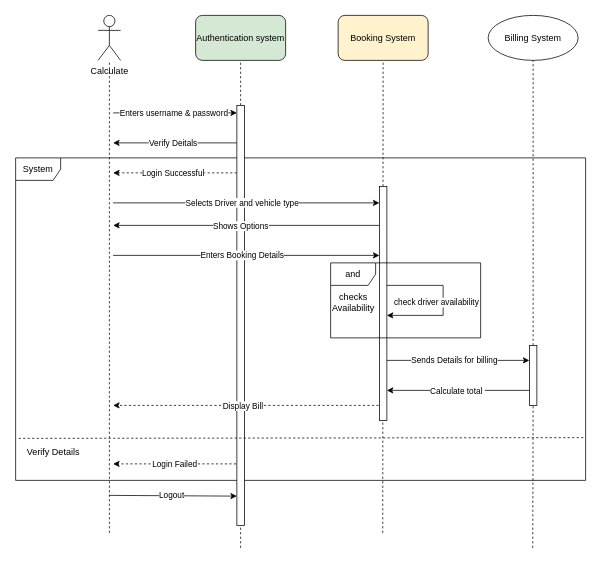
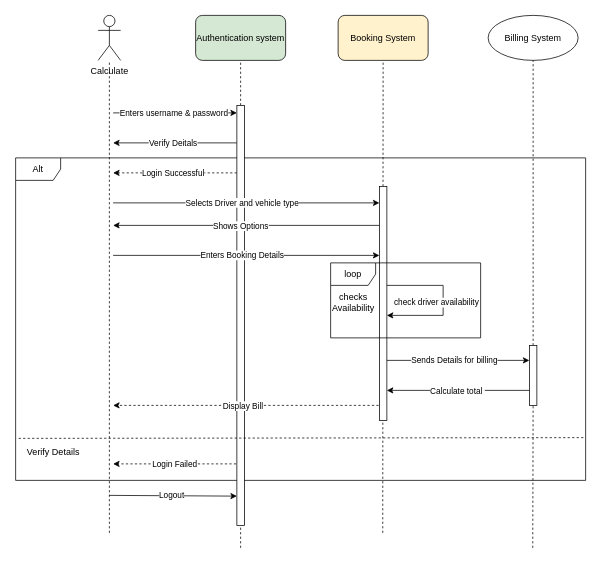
  <mxCell id="0" />
  <mxCell id="1" parent="0" />
  <mxCell id="2" value="Authentication system" style="rounded=1;whiteSpace=wrap;html=1;fillColor=#d5e8d4;" vertex="1" parent="1"><mxGeometry x="260" y="20" width="120" height="60" as="geometry" /></mxCell>
  <mxCell id="3" value="Booking System" style="rounded=1;whiteSpace=wrap;html=1;fillColor=#fff2cc;" vertex="1" parent="1"><mxGeometry x="450" y="20" width="120" height="60" as="geometry" /></mxCell>
  <mxCell id="4" value="Billing System" style="ellipse;whiteSpace=wrap;html=1;" vertex="1" parent="1"><mxGeometry x="650" y="20" width="120" height="60" as="geometry" /></mxCell>
  <mxCell id="5" value="Calculate" style="shape=umlActor;verticalLabelPosition=bottom;verticalAlign=top;html=1;outlineConnect=0;" vertex="1" parent="1"><mxGeometry x="130" y="20" width="30" height="60" as="geometry" /></mxCell>
  <mxCell id="6" value="" style="endArrow=none;dashed=1;html=1;rounded=0;" edge="1" parent="1" target="5"><mxGeometry width="50" height="50" relative="1" as="geometry"><mxPoint x="145" y="710" as="sourcePoint" /><mxPoint x="144.5" y="60" as="targetPoint" /></mxGeometry></mxCell>
  <mxCell id="7" value="" style="endArrow=none;dashed=1;html=1;rounded=0;entryX=0.5;entryY=1;entryDx=0;entryDy=0;" edge="1" parent="1" source="26" target="2"><mxGeometry width="50" height="50" relative="1" as="geometry"><mxPoint x="320" y="700" as="sourcePoint" /><mxPoint x="320" y="120" as="targetPoint" /></mxGeometry></mxCell>
  <mxCell id="8" value="" style="endArrow=none;dashed=1;html=1;rounded=0;entryX=0.5;entryY=1;entryDx=0;entryDy=0;" edge="1" parent="1" target="3"><mxGeometry width="50" height="50" relative="1" as="geometry"><mxPoint x="509.5" y="710" as="sourcePoint" /><mxPoint x="509.5" y="90" as="targetPoint" /></mxGeometry></mxCell>
  <mxCell id="9" value="" style="endArrow=none;dashed=1;html=1;rounded=0;entryX=0.5;entryY=1;entryDx=0;entryDy=0;" edge="1" parent="1" source="41" target="4"><mxGeometry width="50" height="50" relative="1" as="geometry"><mxPoint x="709.5" y="730" as="sourcePoint" /><mxPoint x="710" y="100" as="targetPoint" /></mxGeometry></mxCell>
  <mxCell id="10" value="" style="endArrow=classic;html=1;rounded=0;" edge="1" parent="1" target="26"><mxGeometry width="50" height="50" relative="1" as="geometry"><mxPoint x="150" y="150" as="sourcePoint" /><mxPoint x="310" y="150" as="targetPoint" /></mxGeometry></mxCell>
  <mxCell id="11" value="Enters username &amp;amp; password" style="edgeLabel;html=1;align=center;verticalAlign=middle;resizable=0;points=[];" vertex="1" connectable="0" parent="10"><mxGeometry x="-0.035" y="1" relative="1" as="geometry"><mxPoint as="offset" /></mxGeometry></mxCell>
  <mxCell id="12" value="" style="endArrow=classic;html=1;rounded=0;" edge="1" parent="1" source="26"><mxGeometry width="50" height="50" relative="1" as="geometry"><mxPoint x="320" y="190" as="sourcePoint" /><mxPoint x="150" y="190" as="targetPoint" /></mxGeometry></mxCell>
  <mxCell id="13" value="Verify Deitals" style="edgeLabel;html=1;align=center;verticalAlign=middle;resizable=0;points=[];" vertex="1" connectable="0" parent="12"><mxGeometry x="0.047" relative="1" as="geometry"><mxPoint as="offset" /></mxGeometry></mxCell>
- <mxCell id="14" value="System" style="shape=umlFrame;whiteSpace=wrap;html=1;pointerEvents=0;" vertex="1" parent="1"><mxGeometry x="20" y="210" width="760" height="430" as="geometry" /></mxCell>
+ <mxCell id="14" value="Alt" style="shape=umlFrame;whiteSpace=wrap;html=1;pointerEvents=0;" vertex="1" parent="1"><mxGeometry x="20" y="210" width="760" height="430" as="geometry" /></mxCell>
  <mxCell id="15" value="" style="endArrow=classic;html=1;rounded=0;dashed=1;" edge="1" parent="1" source="26"><mxGeometry width="50" height="50" relative="1" as="geometry"><mxPoint x="320" y="230" as="sourcePoint" /><mxPoint x="150" y="230" as="targetPoint" /></mxGeometry></mxCell>
  <mxCell id="16" value="Login Successful" style="edgeLabel;html=1;align=center;verticalAlign=middle;resizable=0;points=[];" vertex="1" connectable="0" parent="15"><mxGeometry x="0.047" relative="1" as="geometry"><mxPoint as="offset" /></mxGeometry></mxCell>
  <mxCell id="17" value="checks&lt;br&gt;Availability" style="text;html=1;align=center;verticalAlign=middle;resizable=0;points=[];autosize=1;strokeColor=none;fillColor=none;" vertex="1" parent="1"><mxGeometry x="430" y="383" width="80" height="40" as="geometry" /></mxCell>
  <mxCell id="18" value="" style="endArrow=classic;html=1;rounded=0;" edge="1" parent="1" target="41"><mxGeometry width="50" height="50" relative="1" as="geometry"><mxPoint x="510" y="480" as="sourcePoint" /><mxPoint x="700" y="480" as="targetPoint" /></mxGeometry></mxCell>
  <mxCell id="19" value="Sends Details for billing" style="edgeLabel;html=1;align=center;verticalAlign=middle;resizable=0;points=[];" vertex="1" connectable="0" parent="18"><mxGeometry x="-0.035" y="1" relative="1" as="geometry"><mxPoint as="offset" /></mxGeometry></mxCell>
  <mxCell id="20" value="" style="endArrow=classic;html=1;rounded=0;" edge="1" parent="1" target="36"><mxGeometry width="50" height="50" relative="1" as="geometry"><mxPoint x="710" y="520" as="sourcePoint" /><mxPoint x="520" y="520" as="targetPoint" /></mxGeometry></mxCell>
  <mxCell id="21" value="Calculate total&amp;nbsp;" style="edgeLabel;html=1;align=center;verticalAlign=middle;resizable=0;points=[];" vertex="1" connectable="0" parent="20"><mxGeometry x="0.047" relative="1" as="geometry"><mxPoint as="offset" /></mxGeometry></mxCell>
  <mxCell id="22" value="Verify Details" style="text;html=1;align=center;verticalAlign=middle;resizable=0;points=[];autosize=1;strokeColor=none;fillColor=none;" vertex="1" parent="1"><mxGeometry x="20" y="588" width="100" height="30" as="geometry" /></mxCell>
  <mxCell id="23" value="" style="endArrow=classic;html=1;rounded=0;dashed=1;" edge="1" parent="1"><mxGeometry width="50" height="50" relative="1" as="geometry"><mxPoint x="320" y="618" as="sourcePoint" /><mxPoint x="150" y="618" as="targetPoint" /></mxGeometry></mxCell>
  <mxCell id="24" value="Login Failed" style="edgeLabel;html=1;align=center;verticalAlign=middle;resizable=0;points=[];" vertex="1" connectable="0" parent="23"><mxGeometry x="0.047" relative="1" as="geometry"><mxPoint as="offset" /></mxGeometry></mxCell>
  <mxCell id="25" value="" style="endArrow=none;dashed=1;html=1;rounded=0;entryX=0.5;entryY=1;entryDx=0;entryDy=0;" edge="1" parent="1" target="26"><mxGeometry width="50" height="50" relative="1" as="geometry"><mxPoint x="320" y="730" as="sourcePoint" /><mxPoint x="320" y="80" as="targetPoint" /></mxGeometry></mxCell>
  <mxCell id="26" value="" style="html=1;points=[[0,0,0,0,5],[0,1,0,0,-5],[1,0,0,0,5],[1,1,0,0,-5]];perimeter=orthogonalPerimeter;outlineConnect=0;targetShapes=umlLifeline;portConstraint=eastwest;newEdgeStyle={&quot;curved&quot;:0,&quot;rounded&quot;:0};" vertex="1" parent="1"><mxGeometry x="315" y="140" width="10" height="560" as="geometry" /></mxCell>
  <mxCell id="27" value="" style="endArrow=classic;html=1;rounded=0;dashed=1;" edge="1" parent="1"><mxGeometry width="50" height="50" relative="1" as="geometry"><mxPoint x="510" y="540" as="sourcePoint" /><mxPoint x="150" y="540" as="targetPoint" /></mxGeometry></mxCell>
  <mxCell id="28" value="Display Bill" style="edgeLabel;html=1;align=center;verticalAlign=middle;resizable=0;points=[];" vertex="1" connectable="0" parent="27"><mxGeometry x="0.047" relative="1" as="geometry"><mxPoint as="offset" /></mxGeometry></mxCell>
  <mxCell id="29" value="" style="endArrow=classic;html=1;rounded=0;" edge="1" parent="1" target="36"><mxGeometry width="50" height="50" relative="1" as="geometry"><mxPoint x="150" y="340" as="sourcePoint" /><mxPoint x="510" y="340" as="targetPoint" /></mxGeometry></mxCell>
  <mxCell id="30" value="Enters Booking Details" style="edgeLabel;html=1;align=center;verticalAlign=middle;resizable=0;points=[];" vertex="1" connectable="0" parent="29"><mxGeometry x="-0.035" y="1" relative="1" as="geometry"><mxPoint as="offset" /></mxGeometry></mxCell>
  <mxCell id="31" value="" style="endArrow=classic;html=1;rounded=0;" edge="1" parent="1" source="36"><mxGeometry width="50" height="50" relative="1" as="geometry"><mxPoint x="510" y="300" as="sourcePoint" /><mxPoint x="150" y="300" as="targetPoint" /></mxGeometry></mxCell>
  <mxCell id="32" value="Shows Options" style="edgeLabel;html=1;align=center;verticalAlign=middle;resizable=0;points=[];" vertex="1" connectable="0" parent="31"><mxGeometry x="0.047" relative="1" as="geometry"><mxPoint as="offset" /></mxGeometry></mxCell>
  <mxCell id="33" value="" style="endArrow=classic;html=1;rounded=0;" edge="1" parent="1" target="36"><mxGeometry width="50" height="50" relative="1" as="geometry"><mxPoint x="150" y="270" as="sourcePoint" /><mxPoint x="480" y="270" as="targetPoint" /></mxGeometry></mxCell>
  <mxCell id="34" value="Selects Driver and vehicle type" style="edgeLabel;html=1;align=center;verticalAlign=middle;resizable=0;points=[];" vertex="1" connectable="0" parent="33"><mxGeometry x="-0.035" y="1" relative="1" as="geometry"><mxPoint as="offset" /></mxGeometry></mxCell>
  <mxCell id="35" value="" style="endArrow=none;dashed=1;html=1;rounded=0;exitX=0.005;exitY=0.796;exitDx=0;exitDy=0;exitPerimeter=0;entryX=0.999;entryY=0.794;entryDx=0;entryDy=0;entryPerimeter=0;" edge="1" parent="1"><mxGeometry width="50" height="50" relative="1" as="geometry"><mxPoint x="24" y="584" as="sourcePoint" /><mxPoint x="779" y="583" as="targetPoint" /></mxGeometry></mxCell>
  <mxCell id="36" value="" style="html=1;points=[[0,0,0,0,5],[0,1,0,0,-5],[1,0,0,0,5],[1,1,0,0,-5]];perimeter=orthogonalPerimeter;outlineConnect=0;targetShapes=umlLifeline;portConstraint=eastwest;newEdgeStyle={&quot;curved&quot;:0,&quot;rounded&quot;:0};" vertex="1" parent="1"><mxGeometry x="505" y="248" width="10" height="312" as="geometry" /></mxCell>
- <mxCell id="37" value="and" style="shape=umlFrame;whiteSpace=wrap;html=1;pointerEvents=0;" vertex="1" parent="1"><mxGeometry x="440" y="350" width="200" height="100" as="geometry" /></mxCell>
+ <mxCell id="37" value="loop" style="shape=umlFrame;whiteSpace=wrap;html=1;pointerEvents=0;" vertex="1" parent="1"><mxGeometry x="440" y="350" width="200" height="100" as="geometry" /></mxCell>
  <mxCell id="38" value="" style="endArrow=classic;html=1;rounded=0;" edge="1" parent="1" source="36" target="36"><mxGeometry width="50" height="50" relative="1" as="geometry"><mxPoint x="520" y="380" as="sourcePoint" /><mxPoint x="520" y="420" as="targetPoint" /><Array as="points"><mxPoint x="590" y="380" /><mxPoint x="590" y="420" /></Array></mxGeometry></mxCell>
  <mxCell id="39" value="check driver availability" style="edgeLabel;html=1;align=center;verticalAlign=middle;resizable=0;points=[];" vertex="1" connectable="0" parent="38"><mxGeometry x="-0.005" y="1" relative="1" as="geometry"><mxPoint x="-11" y="2" as="offset" /></mxGeometry></mxCell>
  <mxCell id="40" value="" style="endArrow=none;dashed=1;html=1;rounded=0;entryX=0.5;entryY=1;entryDx=0;entryDy=0;" edge="1" parent="1" target="41"><mxGeometry width="50" height="50" relative="1" as="geometry"><mxPoint x="709.5" y="730" as="sourcePoint" /><mxPoint x="710" y="80" as="targetPoint" /></mxGeometry></mxCell>
  <mxCell id="41" value="" style="html=1;points=[[0,0,0,0,5],[0,1,0,0,-5],[1,0,0,0,5],[1,1,0,0,-5]];perimeter=orthogonalPerimeter;outlineConnect=0;targetShapes=umlLifeline;portConstraint=eastwest;newEdgeStyle={&quot;curved&quot;:0,&quot;rounded&quot;:0};" vertex="1" parent="1"><mxGeometry x="705" y="460" width="10" height="80" as="geometry" /></mxCell>
  <mxCell id="42" value="" style="endArrow=classic;html=1;rounded=0;entryX=0.5;entryY=0.02;entryDx=0;entryDy=0;entryPerimeter=0;" edge="1" parent="1"><mxGeometry width="50" height="50" relative="1" as="geometry"><mxPoint x="145" y="660" as="sourcePoint" /><mxPoint x="315" y="661" as="targetPoint" /></mxGeometry></mxCell>
  <mxCell id="43" value="Logout" style="edgeLabel;html=1;align=center;verticalAlign=middle;resizable=0;points=[];" vertex="1" connectable="0" parent="42"><mxGeometry x="-0.035" y="1" relative="1" as="geometry"><mxPoint as="offset" /></mxGeometry></mxCell>
